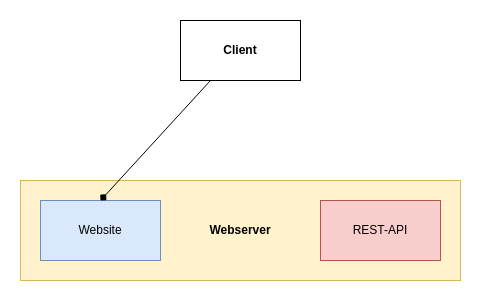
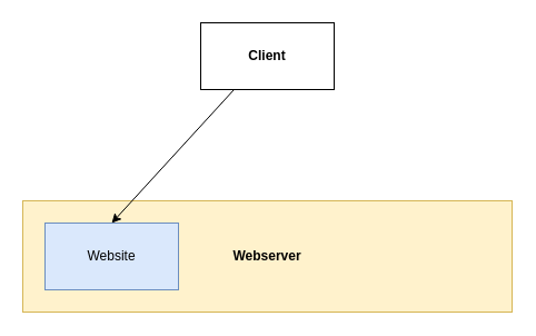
  <mxCell id="0" />
  <mxCell id="1" parent="0" />
  <mxCell id="2" value="Webserver" style="rounded=0;whiteSpace=wrap;html=1;fillColor=#fff2cc;strokeColor=#d6b656;fontStyle=1" vertex="1" parent="1"><mxGeometry x="20" y="180" width="440" height="100" as="geometry" /></mxCell>
  <mxCell id="3" value="Website" style="rounded=0;whiteSpace=wrap;html=1;fillColor=#dae8fc;strokeColor=#6c8ebf;" vertex="1" parent="1"><mxGeometry x="40" y="200" width="120" height="60" as="geometry" /></mxCell>
- <mxCell id="4" value="REST-API" style="rounded=0;whiteSpace=wrap;html=1;fillColor=#f8cecc;strokeColor=#b85450;" vertex="1" parent="1"><mxGeometry x="320" y="200" width="120" height="60" as="geometry" /></mxCell>
  <mxCell id="5" value="Client" style="rounded=0;whiteSpace=wrap;html=1;fontStyle=1" vertex="1" parent="1"><mxGeometry x="180" y="20" width="120" height="60" as="geometry" /></mxCell>
- <mxCell id="6" value="" style="endArrow=diamond;html=1;entryX=0.5;entryY=0;entryDx=0;entryDy=0;exitX=0.25;exitY=1;exitDx=0;exitDy=0;" edge="1" parent="1" source="5" target="3"><mxGeometry width="50" height="50" relative="1" as="geometry"><mxPoint x="140" y="160" as="sourcePoint" /><mxPoint x="190" y="110" as="targetPoint" /></mxGeometry></mxCell>
+ <mxCell id="6" value="" style="endArrow=classic;html=1;entryX=0.5;entryY=0;entryDx=0;entryDy=0;exitX=0.25;exitY=1;exitDx=0;exitDy=0;" edge="1" parent="1" source="5" target="3"><mxGeometry width="50" height="50" relative="1" as="geometry"><mxPoint x="140" y="160" as="sourcePoint" /><mxPoint x="190" y="110" as="targetPoint" /></mxGeometry></mxCell>
